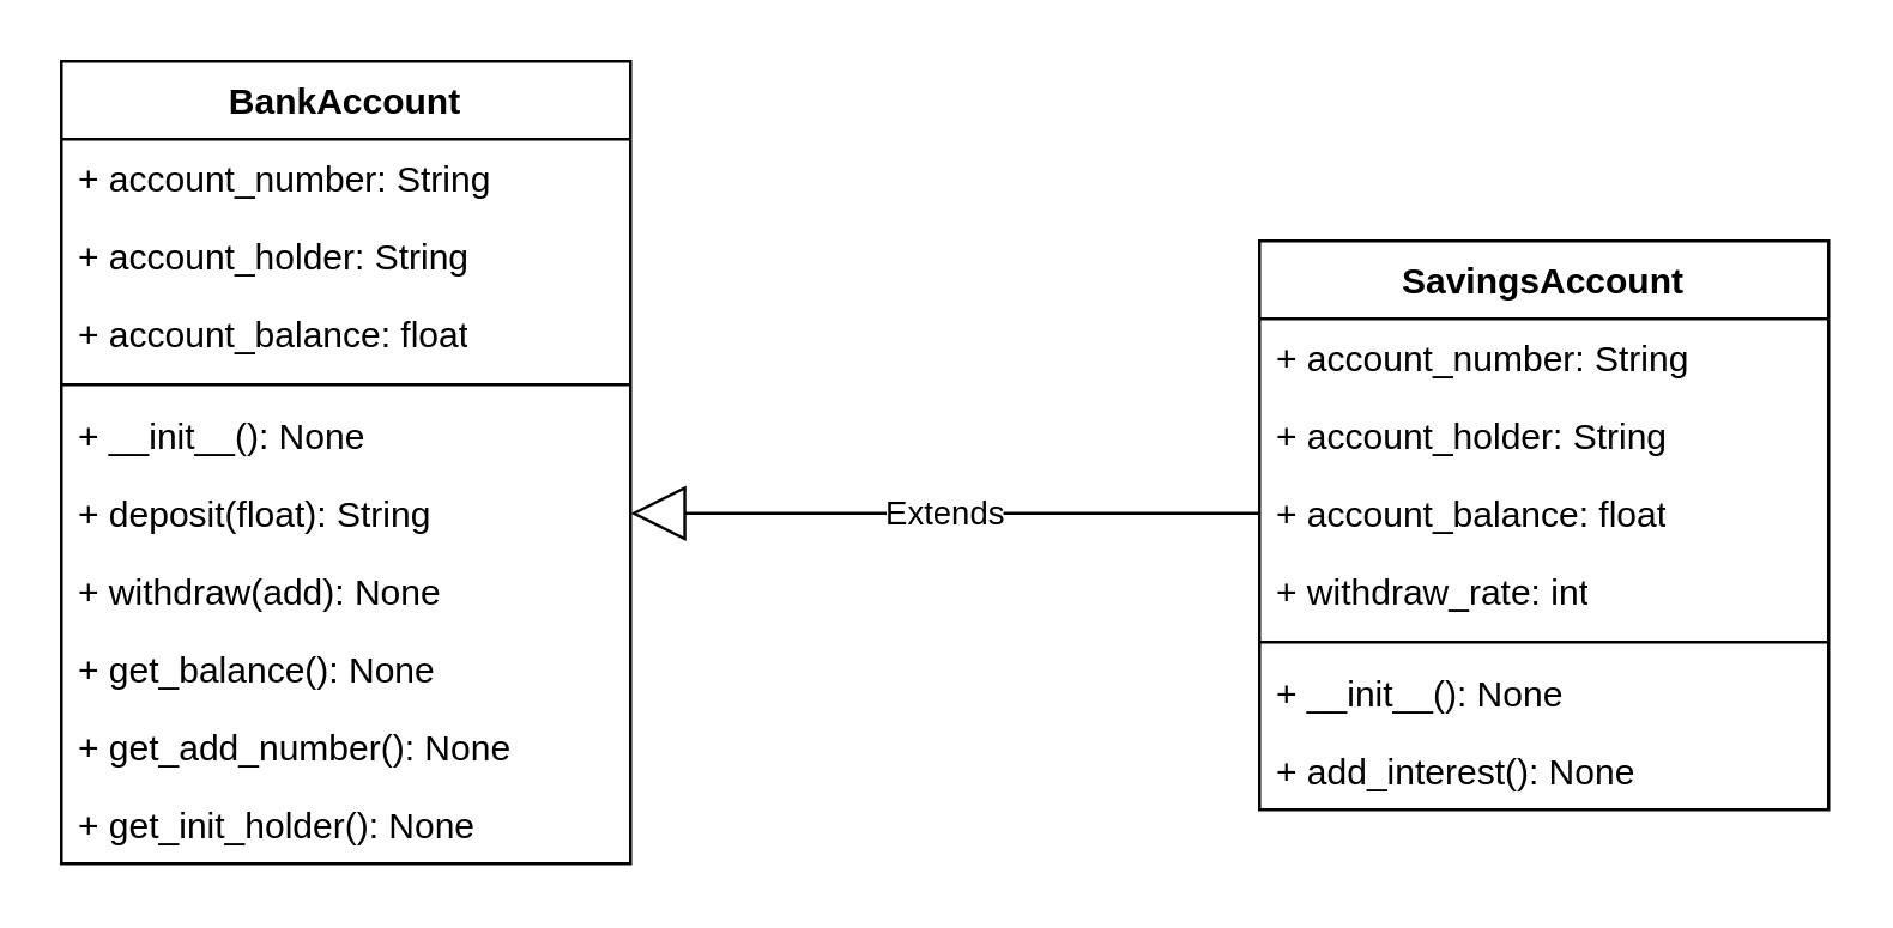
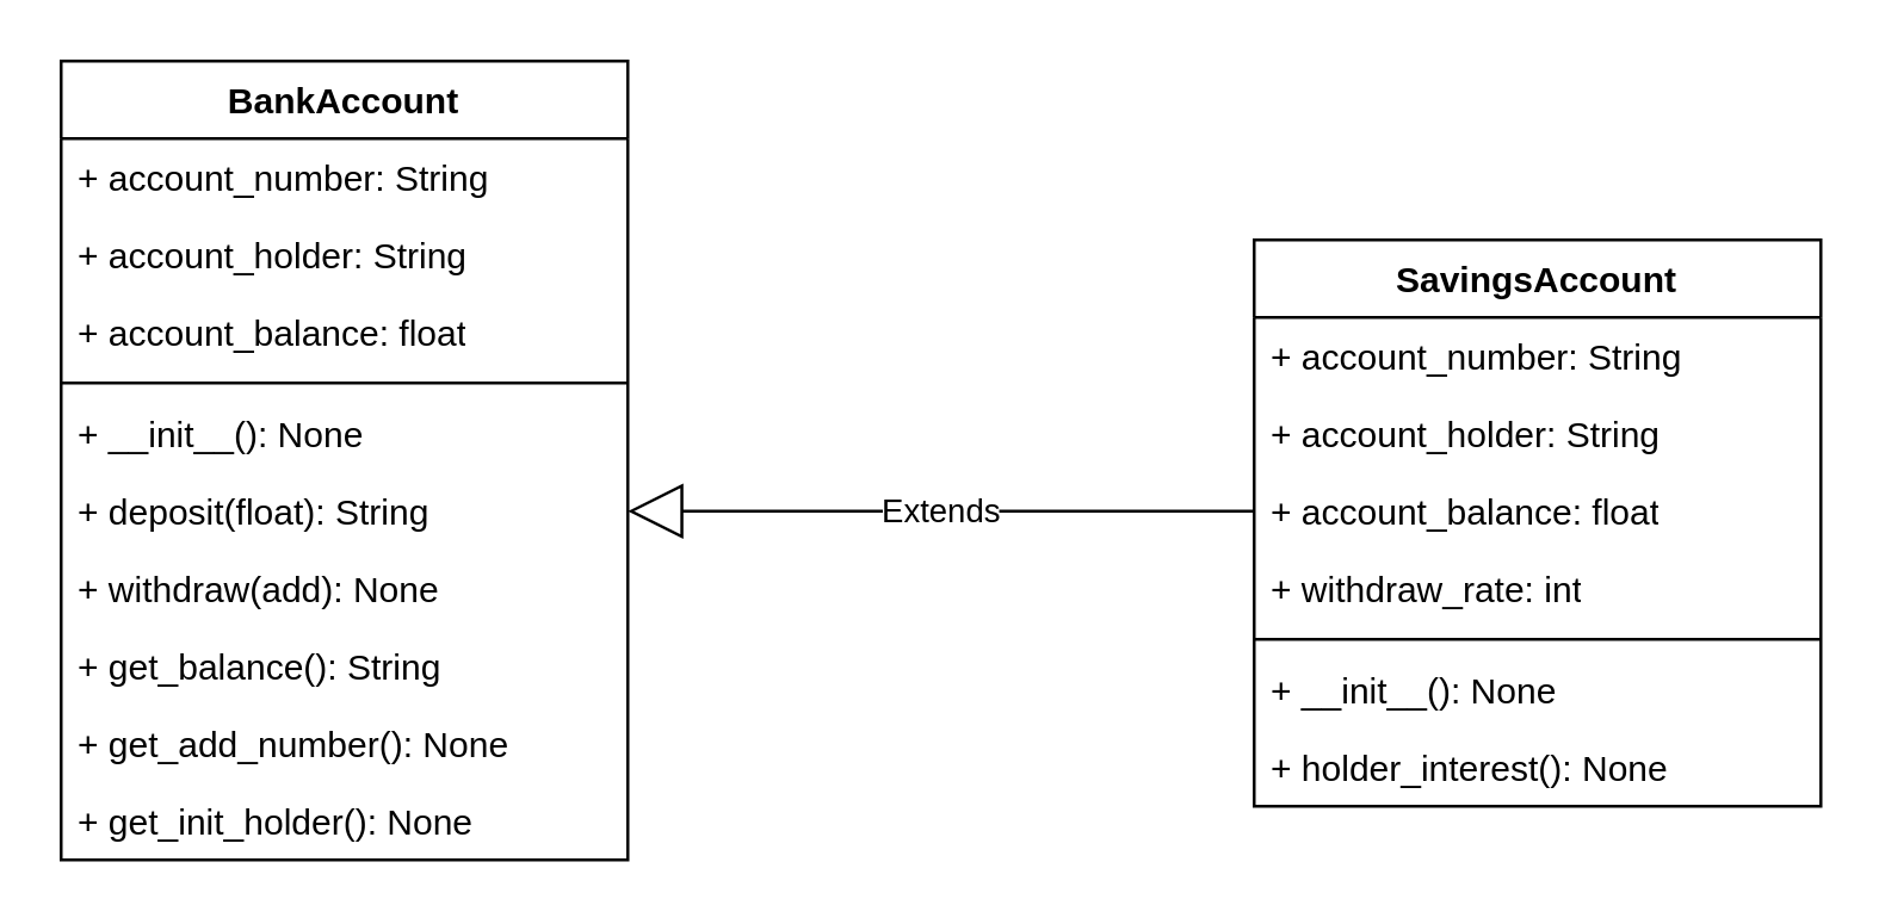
  <mxCell id="0" />
  <mxCell id="1" parent="0" />
  <mxCell id="2" value="BankAccount" style="swimlane;fontStyle=1;align=center;verticalAlign=top;childLayout=stackLayout;horizontal=1;startSize=26;horizontalStack=0;resizeParent=1;resizeParentMax=0;resizeLast=0;collapsible=1;marginBottom=0;whiteSpace=wrap;html=1;" vertex="1" parent="1"><mxGeometry x="20" y="20" width="190" height="268" as="geometry" /></mxCell>
  <mxCell id="3" value="+ account_number: String" style="text;strokeColor=none;fillColor=none;align=left;verticalAlign=top;spacingLeft=4;spacingRight=4;overflow=hidden;rotatable=0;points=[[0,0.5],[1,0.5]];portConstraint=eastwest;whiteSpace=wrap;html=1;" vertex="1" parent="2"><mxGeometry y="26" width="190" height="26" as="geometry" /></mxCell>
  <mxCell id="4" value="+ account_holder: String" style="text;strokeColor=none;fillColor=none;align=left;verticalAlign=top;spacingLeft=4;spacingRight=4;overflow=hidden;rotatable=0;points=[[0,0.5],[1,0.5]];portConstraint=eastwest;whiteSpace=wrap;html=1;" vertex="1" parent="2"><mxGeometry y="52" width="190" height="26" as="geometry" /></mxCell>
  <mxCell id="5" value="+ account_balance: float" style="text;strokeColor=none;fillColor=none;align=left;verticalAlign=top;spacingLeft=4;spacingRight=4;overflow=hidden;rotatable=0;points=[[0,0.5],[1,0.5]];portConstraint=eastwest;whiteSpace=wrap;html=1;" vertex="1" parent="2"><mxGeometry y="78" width="190" height="26" as="geometry" /></mxCell>
  <mxCell id="6" value="" style="line;strokeWidth=1;fillColor=none;align=left;verticalAlign=middle;spacingTop=-1;spacingLeft=3;spacingRight=3;rotatable=0;labelPosition=right;points=[];portConstraint=eastwest;strokeColor=inherit;" vertex="1" parent="2"><mxGeometry y="104" width="190" height="8" as="geometry" /></mxCell>
  <mxCell id="7" value="+ __init__(): None" style="text;strokeColor=none;fillColor=none;align=left;verticalAlign=top;spacingLeft=4;spacingRight=4;overflow=hidden;rotatable=0;points=[[0,0.5],[1,0.5]];portConstraint=eastwest;whiteSpace=wrap;html=1;" vertex="1" parent="2"><mxGeometry y="112" width="190" height="26" as="geometry" /></mxCell>
  <mxCell id="8" value="+ deposit(float): String" style="text;strokeColor=none;fillColor=none;align=left;verticalAlign=top;spacingLeft=4;spacingRight=4;overflow=hidden;rotatable=0;points=[[0,0.5],[1,0.5]];portConstraint=eastwest;whiteSpace=wrap;html=1;" vertex="1" parent="2"><mxGeometry y="138" width="190" height="26" as="geometry" /></mxCell>
  <mxCell id="9" value="+ withdraw(add): None" style="text;strokeColor=none;fillColor=none;align=left;verticalAlign=top;spacingLeft=4;spacingRight=4;overflow=hidden;rotatable=0;points=[[0,0.5],[1,0.5]];portConstraint=eastwest;whiteSpace=wrap;html=1;" vertex="1" parent="2"><mxGeometry y="164" width="190" height="26" as="geometry" /></mxCell>
- <mxCell id="10" value="+ get_balance(): None" style="text;strokeColor=none;fillColor=none;align=left;verticalAlign=top;spacingLeft=4;spacingRight=4;overflow=hidden;rotatable=0;points=[[0,0.5],[1,0.5]];portConstraint=eastwest;whiteSpace=wrap;html=1;" vertex="1" parent="2"><mxGeometry y="190" width="190" height="26" as="geometry" /></mxCell>
+ <mxCell id="10" value="+ get_balance(): String" style="text;strokeColor=none;fillColor=none;align=left;verticalAlign=top;spacingLeft=4;spacingRight=4;overflow=hidden;rotatable=0;points=[[0,0.5],[1,0.5]];portConstraint=eastwest;whiteSpace=wrap;html=1;" vertex="1" parent="2"><mxGeometry y="190" width="190" height="26" as="geometry" /></mxCell>
  <mxCell id="11" value="+ get_add_number(): None" style="text;strokeColor=none;fillColor=none;align=left;verticalAlign=top;spacingLeft=4;spacingRight=4;overflow=hidden;rotatable=0;points=[[0,0.5],[1,0.5]];portConstraint=eastwest;whiteSpace=wrap;html=1;" vertex="1" parent="2"><mxGeometry y="216" width="190" height="26" as="geometry" /></mxCell>
  <mxCell id="12" value="+ get_init_holder(): None" style="text;strokeColor=none;fillColor=none;align=left;verticalAlign=top;spacingLeft=4;spacingRight=4;overflow=hidden;rotatable=0;points=[[0,0.5],[1,0.5]];portConstraint=eastwest;whiteSpace=wrap;html=1;" vertex="1" parent="2"><mxGeometry y="242" width="190" height="26" as="geometry" /></mxCell>
  <mxCell id="13" value="SavingsAccount" style="swimlane;fontStyle=1;align=center;verticalAlign=top;childLayout=stackLayout;horizontal=1;startSize=26;horizontalStack=0;resizeParent=1;resizeParentMax=0;resizeLast=0;collapsible=1;marginBottom=0;whiteSpace=wrap;html=1;" vertex="1" parent="1"><mxGeometry x="420" y="80" width="190" height="190" as="geometry" /></mxCell>
  <mxCell id="14" value="+ account_number: String" style="text;strokeColor=none;fillColor=none;align=left;verticalAlign=top;spacingLeft=4;spacingRight=4;overflow=hidden;rotatable=0;points=[[0,0.5],[1,0.5]];portConstraint=eastwest;whiteSpace=wrap;html=1;" vertex="1" parent="13"><mxGeometry y="26" width="190" height="26" as="geometry" /></mxCell>
  <mxCell id="15" value="+ account_holder: String" style="text;strokeColor=none;fillColor=none;align=left;verticalAlign=top;spacingLeft=4;spacingRight=4;overflow=hidden;rotatable=0;points=[[0,0.5],[1,0.5]];portConstraint=eastwest;whiteSpace=wrap;html=1;" vertex="1" parent="13"><mxGeometry y="52" width="190" height="26" as="geometry" /></mxCell>
  <mxCell id="16" value="+ account_balance: float" style="text;strokeColor=none;fillColor=none;align=left;verticalAlign=top;spacingLeft=4;spacingRight=4;overflow=hidden;rotatable=0;points=[[0,0.5],[1,0.5]];portConstraint=eastwest;whiteSpace=wrap;html=1;" vertex="1" parent="13"><mxGeometry y="78" width="190" height="26" as="geometry" /></mxCell>
  <mxCell id="17" value="+ withdraw_rate: int" style="text;strokeColor=none;fillColor=none;align=left;verticalAlign=top;spacingLeft=4;spacingRight=4;overflow=hidden;rotatable=0;points=[[0,0.5],[1,0.5]];portConstraint=eastwest;whiteSpace=wrap;html=1;" vertex="1" parent="13"><mxGeometry y="104" width="190" height="26" as="geometry" /></mxCell>
  <mxCell id="18" value="" style="line;strokeWidth=1;fillColor=none;align=left;verticalAlign=middle;spacingTop=-1;spacingLeft=3;spacingRight=3;rotatable=0;labelPosition=right;points=[];portConstraint=eastwest;strokeColor=inherit;" vertex="1" parent="13"><mxGeometry y="130" width="190" height="8" as="geometry" /></mxCell>
  <mxCell id="19" value="+ __init__(): None" style="text;strokeColor=none;fillColor=none;align=left;verticalAlign=top;spacingLeft=4;spacingRight=4;overflow=hidden;rotatable=0;points=[[0,0.5],[1,0.5]];portConstraint=eastwest;whiteSpace=wrap;html=1;" vertex="1" parent="13"><mxGeometry y="138" width="190" height="26" as="geometry" /></mxCell>
- <mxCell id="20" value="+ add_interest(): None" style="text;strokeColor=none;fillColor=none;align=left;verticalAlign=top;spacingLeft=4;spacingRight=4;overflow=hidden;rotatable=0;points=[[0,0.5],[1,0.5]];portConstraint=eastwest;whiteSpace=wrap;html=1;" vertex="1" parent="13"><mxGeometry y="164" width="190" height="26" as="geometry" /></mxCell>
+ <mxCell id="20" value="+ holder_interest(): None" style="text;strokeColor=none;fillColor=none;align=left;verticalAlign=top;spacingLeft=4;spacingRight=4;overflow=hidden;rotatable=0;points=[[0,0.5],[1,0.5]];portConstraint=eastwest;whiteSpace=wrap;html=1;" vertex="1" parent="13"><mxGeometry y="164" width="190" height="26" as="geometry" /></mxCell>
  <mxCell id="21" value="Extends" style="endArrow=block;endSize=16;endFill=0;html=1;rounded=0;entryX=1;entryY=0.5;entryDx=0;entryDy=0;exitX=0;exitY=0.5;exitDx=0;exitDy=0;" edge="1" parent="1" source="16" target="8"><mxGeometry width="160" relative="1" as="geometry"><mxPoint x="380" y="360" as="sourcePoint" /><mxPoint x="340" y="300" as="targetPoint" /></mxGeometry></mxCell>
